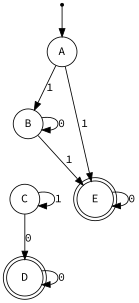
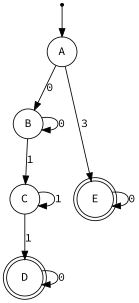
  digraph {
    fontname="Source Code Pro"
    rankdir=TB
    node [fontname="Source Code Pro" shape=circle]
    edge [fontname="Source Code Pro"]
    start [shape=point]
    A
    B
    E [color=black fontcolor=black shape=doublecircle]
    C
    D [color=black fontcolor=black shape=doublecircle]
    start -> A
-   A -> B [label=1]
-   A -> E [label=1]
+   A -> B [label=0]
+   A -> E [label=3]
    B -> B [label=0]
-   B -> E [label=1]
+   B -> C [label=1]
    E -> E [label=0]
    C -> C [label=1]
-   C -> D [label=0]
+   C -> D [label=1]
    D -> D [label=0]
  }
